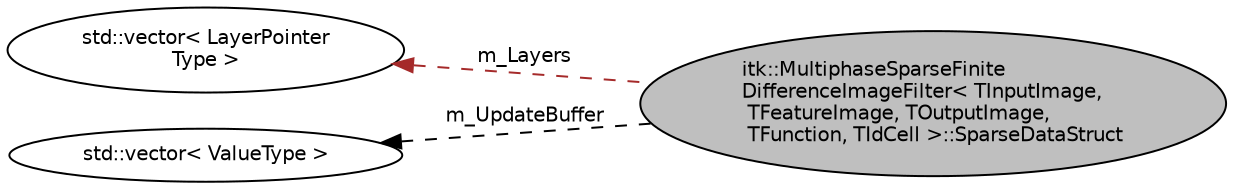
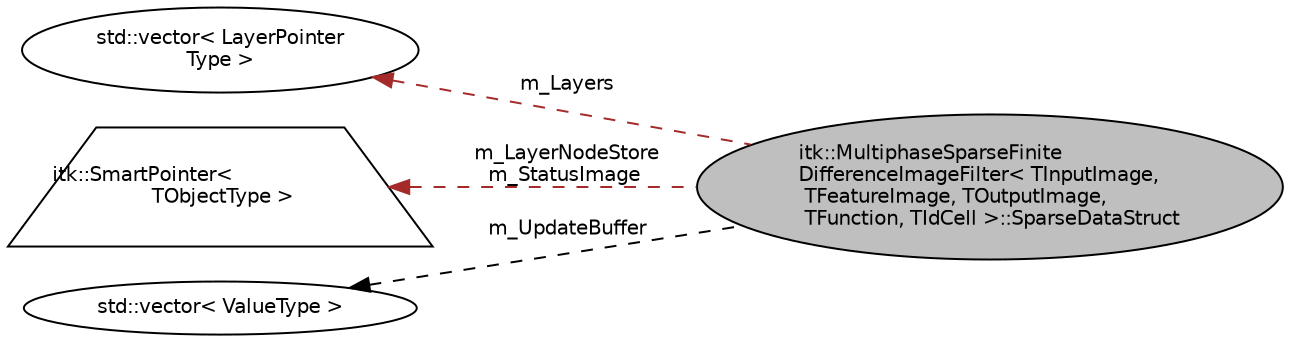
  digraph {
    rankdir=LR
    node [color=black fillcolor=white fontname=Helvetica fontsize=10 shape=ellipse style=filled]
    edge [color=brown dir=back fontname=Helvetica fontsize=10 labelfontname=Helvetica labelfontsize=10 style=dashed]
    n1 [fillcolor=grey75 fontcolor=black height=0.2 label="itk::MultiphaseSparseFinite\lDifferenceImageFilter\< TInputImage,\l TFeatureImage, TOutputImage,\l TFunction, TIdCell \>::SparseDataStruct" width=0.4]
    n2 [height=0.2 label="std::vector\< LayerPointer\lType \>" width=0.4]
+   n3 [height=0.2 label="itk::SmartPointer\<\l TObjectType \>" shape=trapezium width=0.4]
    n4 [height=0.2 label="std::vector\< ValueType \>" width=0.4]
    n2 -> n1 [label=" m_Layers"]
+   n3 -> n1 [label=" m_LayerNodeStore\nm_StatusImage"]
    n4 -> n1 [color=black label=" m_UpdateBuffer"]
  }
